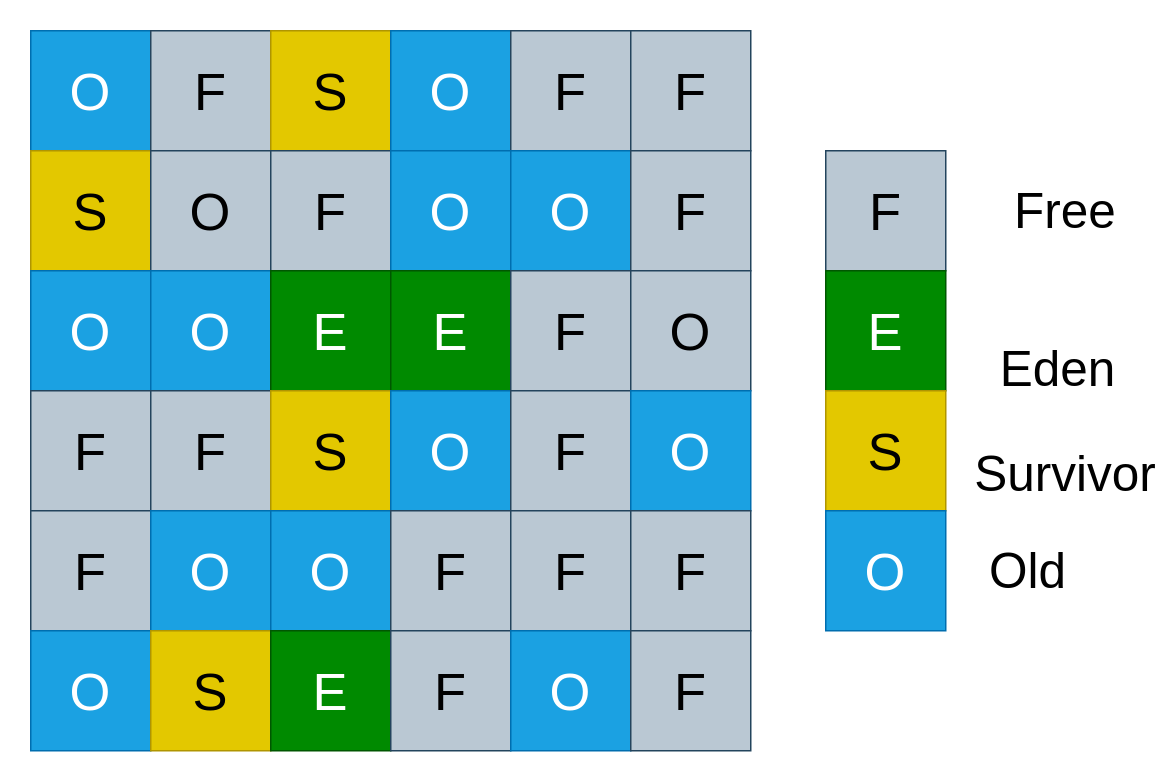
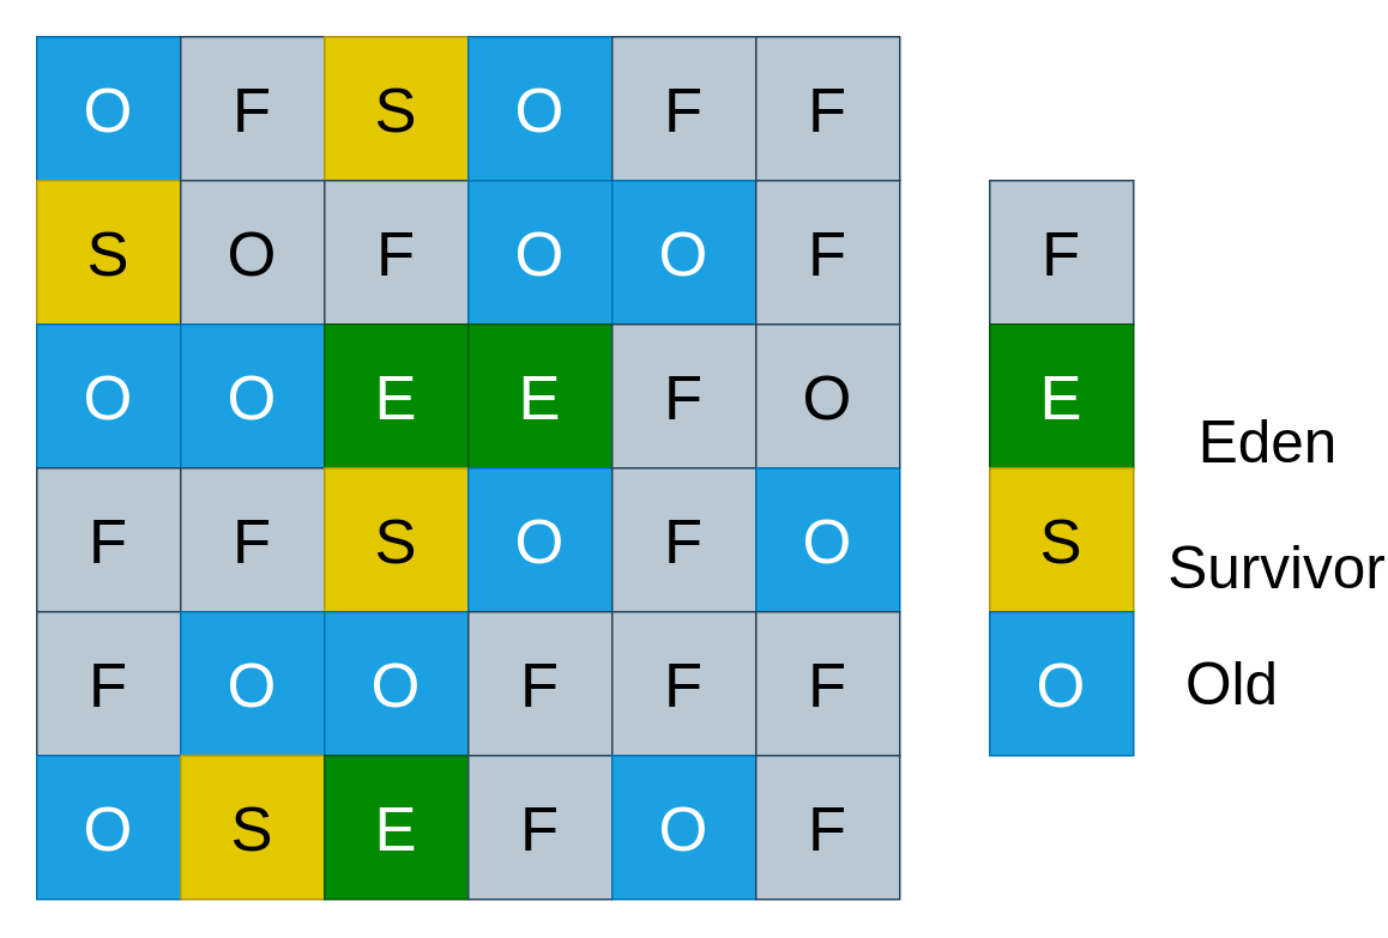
  <mxCell id="0" />
  <mxCell id="1" parent="0" />
  <mxCell id="2" value="O" style="whiteSpace=wrap;html=1;aspect=fixed;fillColor=#1ba1e2;fontColor=#ffffff;strokeColor=#006EAF;fontSize=35;" parent="1" vertex="1"><mxGeometry x="20" y="20" width="80" height="80" as="geometry" /></mxCell>
  <mxCell id="3" value="F" style="whiteSpace=wrap;html=1;aspect=fixed;fillColor=#bac8d3;strokeColor=#23445d;fontSize=35;" parent="1" vertex="1"><mxGeometry x="100" y="20" width="80" height="80" as="geometry" /></mxCell>
  <mxCell id="4" value="S" style="whiteSpace=wrap;html=1;aspect=fixed;fillColor=#e3c800;fontColor=#000000;strokeColor=#B09500;fontSize=35;" parent="1" vertex="1"><mxGeometry x="180" y="20" width="80" height="80" as="geometry" /></mxCell>
  <mxCell id="5" value="O" style="whiteSpace=wrap;html=1;aspect=fixed;fillColor=#1ba1e2;fontColor=#ffffff;strokeColor=#006EAF;fontSize=35;" parent="1" vertex="1"><mxGeometry x="260" y="20" width="80" height="80" as="geometry" /></mxCell>
  <mxCell id="6" value="F" style="whiteSpace=wrap;html=1;aspect=fixed;fillColor=#bac8d3;strokeColor=#23445d;fontSize=35;" parent="1" vertex="1"><mxGeometry x="340" y="20" width="80" height="80" as="geometry" /></mxCell>
  <mxCell id="7" value="F" style="whiteSpace=wrap;html=1;aspect=fixed;fillColor=#bac8d3;strokeColor=#23445d;fontSize=35;" parent="1" vertex="1"><mxGeometry x="420" y="20" width="80" height="80" as="geometry" /></mxCell>
  <mxCell id="8" value="S" style="whiteSpace=wrap;html=1;aspect=fixed;fillColor=#e3c800;fontColor=#000000;strokeColor=#B09500;fontSize=35;" parent="1" vertex="1"><mxGeometry x="20" y="100" width="80" height="80" as="geometry" /></mxCell>
  <mxCell id="9" value="O" style="whiteSpace=wrap;html=1;aspect=fixed;fillColor=#bac8d3;strokeColor=#23445d;fontSize=35;" parent="1" vertex="1"><mxGeometry x="100" y="100" width="80" height="80" as="geometry" /></mxCell>
  <mxCell id="10" value="F" style="whiteSpace=wrap;html=1;aspect=fixed;fillColor=#bac8d3;strokeColor=#23445d;fontSize=35;" parent="1" vertex="1"><mxGeometry x="180" y="100" width="80" height="80" as="geometry" /></mxCell>
  <mxCell id="11" value="O" style="whiteSpace=wrap;html=1;aspect=fixed;fillColor=#1ba1e2;fontColor=#ffffff;strokeColor=#006EAF;fontSize=35;" parent="1" vertex="1"><mxGeometry x="260" y="100" width="80" height="80" as="geometry" /></mxCell>
  <mxCell id="12" value="O" style="whiteSpace=wrap;html=1;aspect=fixed;fillColor=#1ba1e2;fontColor=#ffffff;strokeColor=#006EAF;fontSize=35;" parent="1" vertex="1"><mxGeometry x="340" y="100" width="80" height="80" as="geometry" /></mxCell>
  <mxCell id="13" value="F" style="whiteSpace=wrap;html=1;aspect=fixed;fillColor=#bac8d3;strokeColor=#23445d;fontSize=35;" parent="1" vertex="1"><mxGeometry x="420" y="100" width="80" height="80" as="geometry" /></mxCell>
  <mxCell id="14" value="O" style="whiteSpace=wrap;html=1;aspect=fixed;fillColor=#1ba1e2;fontColor=#ffffff;strokeColor=#006EAF;fontSize=35;" parent="1" vertex="1"><mxGeometry x="20" y="180" width="80" height="80" as="geometry" /></mxCell>
  <mxCell id="15" value="O" style="whiteSpace=wrap;html=1;aspect=fixed;fillColor=#1ba1e2;fontColor=#ffffff;strokeColor=#006EAF;fontSize=35;" parent="1" vertex="1"><mxGeometry x="100" y="180" width="80" height="80" as="geometry" /></mxCell>
  <mxCell id="16" value="E" style="whiteSpace=wrap;html=1;aspect=fixed;fillColor=#008a00;fontColor=#ffffff;strokeColor=#005700;fontSize=35;" parent="1" vertex="1"><mxGeometry x="180" y="180" width="80" height="80" as="geometry" /></mxCell>
  <mxCell id="17" value="E" style="whiteSpace=wrap;html=1;aspect=fixed;fillColor=#008a00;fontColor=#ffffff;strokeColor=#005700;fontSize=35;" parent="1" vertex="1"><mxGeometry x="260" y="180" width="80" height="80" as="geometry" /></mxCell>
  <mxCell id="18" value="F" style="whiteSpace=wrap;html=1;aspect=fixed;fillColor=#bac8d3;strokeColor=#23445d;fontSize=35;" parent="1" vertex="1"><mxGeometry x="340" y="180" width="80" height="80" as="geometry" /></mxCell>
  <mxCell id="19" value="O" style="whiteSpace=wrap;html=1;aspect=fixed;fillColor=#bac8d3;strokeColor=#23445d;fontSize=35;" parent="1" vertex="1"><mxGeometry x="420" y="180" width="80" height="80" as="geometry" /></mxCell>
  <mxCell id="20" value="F" style="whiteSpace=wrap;html=1;aspect=fixed;fillColor=#bac8d3;strokeColor=#23445d;fontSize=35;" parent="1" vertex="1"><mxGeometry x="20" y="260" width="80" height="80" as="geometry" /></mxCell>
  <mxCell id="21" value="F" style="whiteSpace=wrap;html=1;aspect=fixed;fillColor=#bac8d3;strokeColor=#23445d;fontSize=35;" parent="1" vertex="1"><mxGeometry x="100" y="260" width="80" height="80" as="geometry" /></mxCell>
  <mxCell id="22" value="S" style="whiteSpace=wrap;html=1;aspect=fixed;fillColor=#e3c800;fontColor=#000000;strokeColor=#B09500;fontSize=35;" parent="1" vertex="1"><mxGeometry x="180" y="260" width="80" height="80" as="geometry" /></mxCell>
  <mxCell id="23" value="O" style="whiteSpace=wrap;html=1;aspect=fixed;fillColor=#1ba1e2;fontColor=#ffffff;strokeColor=#006EAF;fontSize=35;" parent="1" vertex="1"><mxGeometry x="260" y="260" width="80" height="80" as="geometry" /></mxCell>
  <mxCell id="24" value="F" style="whiteSpace=wrap;html=1;aspect=fixed;fillColor=#bac8d3;strokeColor=#23445d;fontSize=35;" parent="1" vertex="1"><mxGeometry x="340" y="260" width="80" height="80" as="geometry" /></mxCell>
  <mxCell id="25" value="O" style="whiteSpace=wrap;html=1;aspect=fixed;fillColor=#1ba1e2;fontColor=#ffffff;strokeColor=#006EAF;fontSize=35;" parent="1" vertex="1"><mxGeometry x="420" y="260" width="80" height="80" as="geometry" /></mxCell>
  <mxCell id="26" value="F" style="whiteSpace=wrap;html=1;aspect=fixed;fillColor=#bac8d3;strokeColor=#23445d;fontSize=35;" parent="1" vertex="1"><mxGeometry x="20" y="340" width="80" height="80" as="geometry" /></mxCell>
  <mxCell id="27" value="O" style="whiteSpace=wrap;html=1;aspect=fixed;fillColor=#1ba1e2;fontColor=#ffffff;strokeColor=#006EAF;fontSize=35;" parent="1" vertex="1"><mxGeometry x="100" y="340" width="80" height="80" as="geometry" /></mxCell>
  <mxCell id="28" value="O" style="whiteSpace=wrap;html=1;aspect=fixed;fillColor=#1ba1e2;fontColor=#ffffff;strokeColor=#006EAF;fontSize=35;" parent="1" vertex="1"><mxGeometry x="180" y="340" width="80" height="80" as="geometry" /></mxCell>
  <mxCell id="29" value="F" style="whiteSpace=wrap;html=1;aspect=fixed;fillColor=#bac8d3;strokeColor=#23445d;fontSize=35;" parent="1" vertex="1"><mxGeometry x="260" y="340" width="80" height="80" as="geometry" /></mxCell>
  <mxCell id="30" value="F" style="whiteSpace=wrap;html=1;aspect=fixed;fillColor=#bac8d3;strokeColor=#23445d;fontSize=35;" parent="1" vertex="1"><mxGeometry x="340" y="340" width="80" height="80" as="geometry" /></mxCell>
  <mxCell id="31" value="F" style="whiteSpace=wrap;html=1;aspect=fixed;fillColor=#bac8d3;strokeColor=#23445d;fontSize=35;" parent="1" vertex="1"><mxGeometry x="420" y="340" width="80" height="80" as="geometry" /></mxCell>
  <mxCell id="32" value="O" style="whiteSpace=wrap;html=1;aspect=fixed;fillColor=#1ba1e2;fontColor=#ffffff;strokeColor=#006EAF;fontSize=35;" parent="1" vertex="1"><mxGeometry x="20" y="420" width="80" height="80" as="geometry" /></mxCell>
  <mxCell id="33" value="S" style="whiteSpace=wrap;html=1;aspect=fixed;fillColor=#e3c800;fontColor=#000000;strokeColor=#B09500;fontSize=35;" parent="1" vertex="1"><mxGeometry x="100" y="420" width="80" height="80" as="geometry" /></mxCell>
  <mxCell id="34" value="E" style="whiteSpace=wrap;html=1;aspect=fixed;fillColor=#008a00;fontColor=#ffffff;strokeColor=#005700;fontSize=35;" parent="1" vertex="1"><mxGeometry x="180" y="420" width="80" height="80" as="geometry" /></mxCell>
  <mxCell id="35" value="F" style="whiteSpace=wrap;html=1;aspect=fixed;fillColor=#bac8d3;strokeColor=#23445d;fontSize=35;" parent="1" vertex="1"><mxGeometry x="260" y="420" width="80" height="80" as="geometry" /></mxCell>
  <mxCell id="36" value="O" style="whiteSpace=wrap;html=1;aspect=fixed;fillColor=#1ba1e2;fontColor=#ffffff;strokeColor=#006EAF;fontSize=35;" parent="1" vertex="1"><mxGeometry x="340" y="420" width="80" height="80" as="geometry" /></mxCell>
  <mxCell id="37" value="F" style="whiteSpace=wrap;html=1;aspect=fixed;fillColor=#bac8d3;strokeColor=#23445d;fontSize=35;" parent="1" vertex="1"><mxGeometry x="420" y="420" width="80" height="80" as="geometry" /></mxCell>
  <mxCell id="38" value="F" style="whiteSpace=wrap;html=1;aspect=fixed;fillColor=#bac8d3;strokeColor=#23445d;fontSize=35;" parent="1" vertex="1"><mxGeometry x="550" y="100" width="80" height="80" as="geometry" /></mxCell>
  <mxCell id="39" value="E" style="whiteSpace=wrap;html=1;aspect=fixed;fillColor=#008a00;fontColor=#ffffff;strokeColor=#005700;fontSize=35;" parent="1" vertex="1"><mxGeometry x="550" y="180" width="80" height="80" as="geometry" /></mxCell>
  <mxCell id="40" value="S" style="whiteSpace=wrap;html=1;aspect=fixed;fillColor=#e3c800;fontColor=#000000;strokeColor=#B09500;fontSize=35;" parent="1" vertex="1"><mxGeometry x="550" y="260" width="80" height="80" as="geometry" /></mxCell>
  <mxCell id="41" value="O" style="whiteSpace=wrap;html=1;aspect=fixed;fillColor=#1ba1e2;fontColor=#ffffff;strokeColor=#006EAF;fontSize=35;" parent="1" vertex="1"><mxGeometry x="550" y="340" width="80" height="80" as="geometry" /></mxCell>
- <mxCell id="42" value="Free" style="text;html=1;strokeColor=none;fillColor=none;align=center;verticalAlign=middle;whiteSpace=wrap;rounded=0;fontSize=33;" parent="1" vertex="1"><mxGeometry x="680" y="125" width="60" height="30" as="geometry" /></mxCell>
  <mxCell id="43" value="Eden" style="text;html=1;strokeColor=none;fillColor=none;align=center;verticalAlign=middle;whiteSpace=wrap;rounded=0;fontSize=33;" parent="1" vertex="1"><mxGeometry x="675" y="230" width="60" height="30" as="geometry" /></mxCell>
  <mxCell id="44" value="Survivor" style="text;html=1;strokeColor=none;fillColor=none;align=center;verticalAlign=middle;whiteSpace=wrap;rounded=0;fontSize=33;" parent="1" vertex="1"><mxGeometry x="680" y="300" width="60" height="30" as="geometry" /></mxCell>
  <mxCell id="45" value="Old" style="text;html=1;strokeColor=none;fillColor=none;align=center;verticalAlign=middle;whiteSpace=wrap;rounded=0;fontSize=33;" parent="1" vertex="1"><mxGeometry x="655" y="365" width="60" height="30" as="geometry" /></mxCell>
